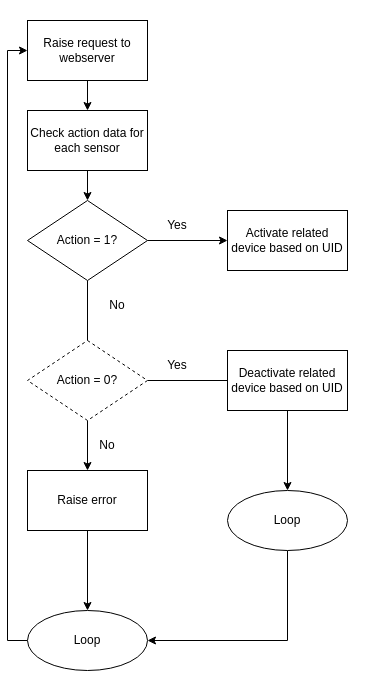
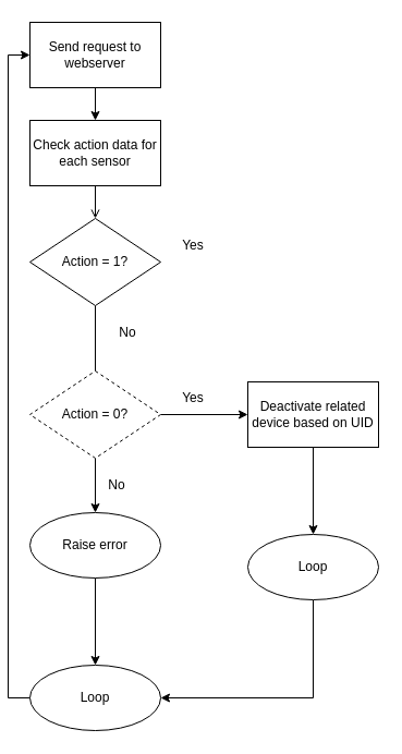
  <mxCell id="0" />
  <mxCell id="1" parent="0" />
  <mxCell id="2" value="" style="edgeStyle=orthogonalEdgeStyle;rounded=0;orthogonalLoop=1;jettySize=auto;html=1;" edge="1" parent="1" source="3" target="5"><mxGeometry relative="1" as="geometry" /></mxCell>
- <mxCell id="3" value="Raise request to webserver" style="rounded=0;whiteSpace=wrap;html=1;" vertex="1" parent="1"><mxGeometry x="20" y="20" width="120" height="60" as="geometry" /></mxCell>
- <mxCell id="4" value="" style="edgeStyle=orthogonalEdgeStyle;rounded=0;orthogonalLoop=1;jettySize=auto;html=1;" edge="1" parent="1" source="5" target="8"><mxGeometry relative="1" as="geometry" /></mxCell>
+ <mxCell id="3" value="Send request to webserver" style="rounded=0;whiteSpace=wrap;html=1;" vertex="1" parent="1"><mxGeometry x="20" y="20" width="120" height="60" as="geometry" /></mxCell>
+ <mxCell id="4" value="" style="edgeStyle=orthogonalEdgeStyle;rounded=0;orthogonalLoop=1;jettySize=auto;html=1;endArrow=open;" edge="1" parent="1" source="5" target="8"><mxGeometry relative="1" as="geometry" /></mxCell>
  <mxCell id="5" value="Check action data for each sensor" style="whiteSpace=wrap;html=1;rounded=0;" vertex="1" parent="1"><mxGeometry x="20" y="110" width="120" height="60" as="geometry" /></mxCell>
- <mxCell id="6" value="" style="edgeStyle=orthogonalEdgeStyle;rounded=0;orthogonalLoop=1;jettySize=auto;html=1;" edge="1" parent="1" source="8" target="9"><mxGeometry relative="1" as="geometry" /></mxCell>
  <mxCell id="7" value="" style="edgeStyle=orthogonalEdgeStyle;rounded=0;orthogonalLoop=1;jettySize=auto;html=1;endArrow=none;" edge="1" parent="1" source="8" target="13"><mxGeometry relative="1" as="geometry" /></mxCell>
  <mxCell id="8" value="Action = 1?" style="rhombus;whiteSpace=wrap;html=1;rounded=0;" vertex="1" parent="1"><mxGeometry x="20" y="200" width="120" height="80" as="geometry" /></mxCell>
- <mxCell id="9" value="Activate related device based on UID" style="whiteSpace=wrap;html=1;rounded=0;" vertex="1" parent="1"><mxGeometry x="220" y="210" width="120" height="60" as="geometry" /></mxCell>
  <mxCell id="10" value="Yes" style="text;html=1;strokeColor=none;fillColor=none;align=center;verticalAlign=middle;whiteSpace=wrap;rounded=0;" vertex="1" parent="1"><mxGeometry x="140" y="210" width="60" height="30" as="geometry" /></mxCell>
- <mxCell id="11" value="" style="edgeStyle=orthogonalEdgeStyle;rounded=0;orthogonalLoop=1;jettySize=auto;html=1;endArrow=none;" edge="1" parent="1" source="13" target="16"><mxGeometry relative="1" as="geometry" /></mxCell>
+ <mxCell id="11" value="" style="edgeStyle=orthogonalEdgeStyle;rounded=0;orthogonalLoop=1;jettySize=auto;html=1;" edge="1" parent="1" source="13" target="16"><mxGeometry relative="1" as="geometry" /></mxCell>
  <mxCell id="12" value="" style="edgeStyle=orthogonalEdgeStyle;rounded=0;orthogonalLoop=1;jettySize=auto;html=1;" edge="1" parent="1" source="13" target="18"><mxGeometry relative="1" as="geometry" /></mxCell>
  <mxCell id="13" value="Action = 0?" style="rhombus;whiteSpace=wrap;html=1;rounded=0;dashed=1;" vertex="1" parent="1"><mxGeometry x="20" y="340" width="120" height="80" as="geometry" /></mxCell>
  <mxCell id="14" value="No" style="text;html=1;strokeColor=none;fillColor=none;align=center;verticalAlign=middle;whiteSpace=wrap;rounded=0;" vertex="1" parent="1"><mxGeometry x="80" y="290" width="60" height="30" as="geometry" /></mxCell>
  <mxCell id="15" value="" style="edgeStyle=orthogonalEdgeStyle;rounded=0;orthogonalLoop=1;jettySize=auto;html=1;" edge="1" parent="1" source="16" target="22"><mxGeometry relative="1" as="geometry" /></mxCell>
  <mxCell id="16" value="Deactivate related device based on UID" style="whiteSpace=wrap;html=1;rounded=0;" vertex="1" parent="1"><mxGeometry x="220" y="350" width="120" height="60" as="geometry" /></mxCell>
  <mxCell id="17" value="" style="edgeStyle=orthogonalEdgeStyle;rounded=0;orthogonalLoop=1;jettySize=auto;html=1;" edge="1" parent="1" source="18" target="24"><mxGeometry relative="1" as="geometry" /></mxCell>
- <mxCell id="18" value="Raise error" style="whiteSpace=wrap;html=1;rounded=0;" vertex="1" parent="1"><mxGeometry x="20" y="470" width="120" height="60" as="geometry" /></mxCell>
+ <mxCell id="18" value="Raise error" style="ellipse;whiteSpace=wrap;html=1;" vertex="1" parent="1"><mxGeometry x="20" y="470" width="120" height="60" as="geometry" /></mxCell>
  <mxCell id="19" value="Yes" style="text;html=1;strokeColor=none;fillColor=none;align=center;verticalAlign=middle;whiteSpace=wrap;rounded=0;" vertex="1" parent="1"><mxGeometry x="140" y="350" width="60" height="30" as="geometry" /></mxCell>
  <mxCell id="20" value="No" style="text;html=1;strokeColor=none;fillColor=none;align=center;verticalAlign=middle;whiteSpace=wrap;rounded=0;" vertex="1" parent="1"><mxGeometry x="70" y="430" width="60" height="30" as="geometry" /></mxCell>
  <mxCell id="21" style="edgeStyle=orthogonalEdgeStyle;rounded=0;orthogonalLoop=1;jettySize=auto;html=1;exitX=0.5;exitY=1;exitDx=0;exitDy=0;entryX=1;entryY=0.5;entryDx=0;entryDy=0;" edge="1" parent="1" source="22" target="24"><mxGeometry relative="1" as="geometry" /></mxCell>
  <mxCell id="22" value="Loop" style="ellipse;whiteSpace=wrap;html=1;rounded=0;" vertex="1" parent="1"><mxGeometry x="220" y="490" width="120" height="60" as="geometry" /></mxCell>
  <mxCell id="23" style="edgeStyle=orthogonalEdgeStyle;rounded=0;orthogonalLoop=1;jettySize=auto;html=1;exitX=0;exitY=0.5;exitDx=0;exitDy=0;entryX=0;entryY=0.5;entryDx=0;entryDy=0;" edge="1" parent="1" source="24" target="3"><mxGeometry relative="1" as="geometry" /></mxCell>
  <mxCell id="24" value="Loop" style="ellipse;whiteSpace=wrap;html=1;rounded=0;" vertex="1" parent="1"><mxGeometry x="20" y="610" width="120" height="60" as="geometry" /></mxCell>
